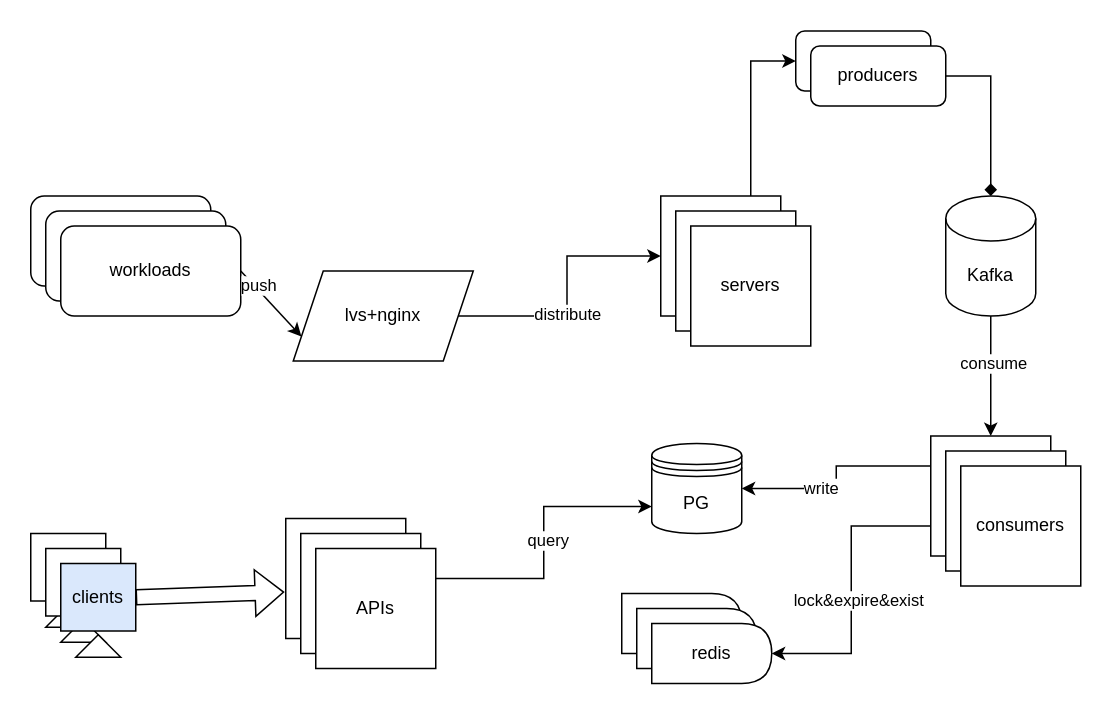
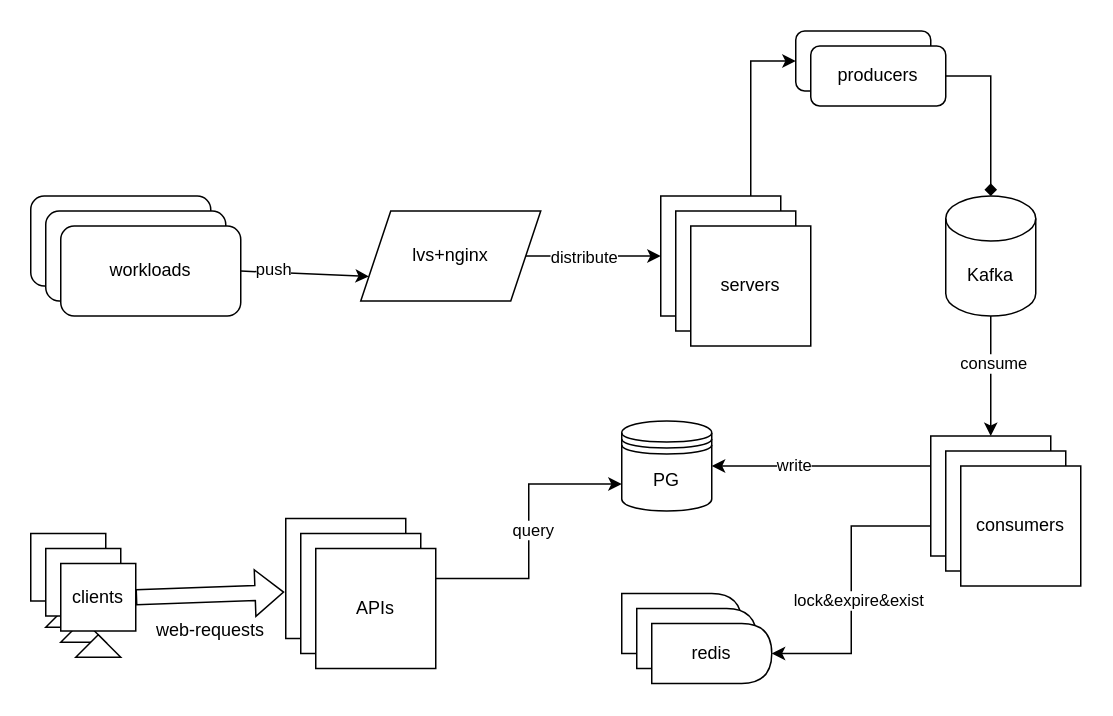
  <mxCell id="0" />
  <mxCell id="1" parent="0" />
  <mxCell id="2" value="" style="rounded=1;whiteSpace=wrap;html=1;" parent="1" vertex="1"><mxGeometry x="20" y="130" width="120" height="60" as="geometry" /></mxCell>
  <mxCell id="3" value="" style="rounded=1;whiteSpace=wrap;html=1;" parent="1" vertex="1"><mxGeometry x="30" y="140" width="120" height="60" as="geometry" /></mxCell>
  <mxCell id="4" value="workloads" style="rounded=1;whiteSpace=wrap;html=1;" parent="1" vertex="1"><mxGeometry x="40" y="150" width="120" height="60" as="geometry" /></mxCell>
  <mxCell id="5" style="edgeStyle=orthogonalEdgeStyle;rounded=0;orthogonalLoop=1;jettySize=auto;html=1;exitX=1;exitY=0.5;exitDx=0;exitDy=0;entryX=0;entryY=0.5;entryDx=0;entryDy=0;" parent="1" source="7" target="9" edge="1"><mxGeometry relative="1" as="geometry" /></mxCell>
  <mxCell id="6" value="distribute" style="edgeLabel;html=1;align=center;verticalAlign=middle;resizable=0;points=[];" parent="5" vertex="1" connectable="0"><mxGeometry x="-0.156" relative="1" as="geometry"><mxPoint as="offset" /></mxGeometry></mxCell>
- <mxCell id="7" value="lvs+nginx" style="shape=parallelogram;perimeter=parallelogramPerimeter;whiteSpace=wrap;html=1;fixedSize=1;" parent="1" vertex="1"><mxGeometry x="195" y="180" width="120" height="60" as="geometry" /></mxCell>
+ <mxCell id="7" value="lvs+nginx" style="shape=parallelogram;perimeter=parallelogramPerimeter;whiteSpace=wrap;html=1;fixedSize=1;" parent="1" vertex="1"><mxGeometry x="240" y="140" width="120" height="60" as="geometry" /></mxCell>
  <mxCell id="8" style="edgeStyle=orthogonalEdgeStyle;rounded=0;orthogonalLoop=1;jettySize=auto;html=1;exitX=0.75;exitY=0;exitDx=0;exitDy=0;entryX=0;entryY=0.5;entryDx=0;entryDy=0;" edge="1" parent="1" source="9" target="41"><mxGeometry relative="1" as="geometry" /></mxCell>
  <mxCell id="9" value="" style="whiteSpace=wrap;html=1;aspect=fixed;" parent="1" vertex="1"><mxGeometry x="440" y="130" width="80" height="80" as="geometry" /></mxCell>
  <mxCell id="10" value="" style="whiteSpace=wrap;html=1;aspect=fixed;" parent="1" vertex="1"><mxGeometry x="450" y="140" width="80" height="80" as="geometry" /></mxCell>
  <mxCell id="11" value="servers" style="whiteSpace=wrap;html=1;aspect=fixed;" parent="1" vertex="1"><mxGeometry x="460" y="150" width="80" height="80" as="geometry" /></mxCell>
  <mxCell id="12" style="edgeStyle=orthogonalEdgeStyle;rounded=0;orthogonalLoop=1;jettySize=auto;html=1;exitX=0.5;exitY=1;exitDx=0;exitDy=0;exitPerimeter=0;entryX=0.5;entryY=0;entryDx=0;entryDy=0;" parent="1" source="14" target="19" edge="1"><mxGeometry relative="1" as="geometry" /></mxCell>
  <mxCell id="13" value="consume" style="edgeLabel;html=1;align=center;verticalAlign=middle;resizable=0;points=[];" parent="12" vertex="1" connectable="0"><mxGeometry x="-0.225" y="1" relative="1" as="geometry"><mxPoint as="offset" /></mxGeometry></mxCell>
  <mxCell id="14" value="Kafka" style="shape=cylinder3;whiteSpace=wrap;html=1;boundedLbl=1;backgroundOutline=1;size=15;" parent="1" vertex="1"><mxGeometry x="630" y="130" width="60" height="80" as="geometry" /></mxCell>
  <mxCell id="15" style="edgeStyle=orthogonalEdgeStyle;rounded=0;orthogonalLoop=1;jettySize=auto;html=1;exitX=0;exitY=0.25;exitDx=0;exitDy=0;entryX=1;entryY=0.5;entryDx=0;entryDy=0;" parent="1" source="19" target="22" edge="1"><mxGeometry relative="1" as="geometry" /></mxCell>
  <mxCell id="16" value="write" style="edgeLabel;html=1;align=center;verticalAlign=middle;resizable=0;points=[];" parent="15" vertex="1" connectable="0"><mxGeometry x="0.26" y="-1" relative="1" as="geometry"><mxPoint as="offset" /></mxGeometry></mxCell>
  <mxCell id="17" style="edgeStyle=orthogonalEdgeStyle;rounded=0;orthogonalLoop=1;jettySize=auto;html=1;exitX=0;exitY=0.75;exitDx=0;exitDy=0;entryX=1;entryY=0.5;entryDx=0;entryDy=0;" parent="1" source="19" target="25" edge="1"><mxGeometry relative="1" as="geometry" /></mxCell>
  <mxCell id="18" value="lock&amp;amp;expire&amp;amp;exist" style="edgeLabel;html=1;align=center;verticalAlign=middle;resizable=0;points=[];" parent="17" vertex="1" connectable="0"><mxGeometry x="0.068" y="4" relative="1" as="geometry"><mxPoint as="offset" /></mxGeometry></mxCell>
  <mxCell id="19" value="" style="whiteSpace=wrap;html=1;aspect=fixed;" parent="1" vertex="1"><mxGeometry x="620" y="290" width="80" height="80" as="geometry" /></mxCell>
  <mxCell id="20" value="" style="whiteSpace=wrap;html=1;aspect=fixed;" parent="1" vertex="1"><mxGeometry x="630" y="300" width="80" height="80" as="geometry" /></mxCell>
  <mxCell id="21" value="consumers" style="whiteSpace=wrap;html=1;aspect=fixed;" parent="1" vertex="1"><mxGeometry x="640" y="310" width="80" height="80" as="geometry" /></mxCell>
- <mxCell id="22" value="PG" style="shape=datastore;whiteSpace=wrap;html=1;" parent="1" vertex="1"><mxGeometry x="434" y="295" width="60" height="60" as="geometry" /></mxCell>
+ <mxCell id="22" value="PG" style="shape=datastore;whiteSpace=wrap;html=1;" parent="1" vertex="1"><mxGeometry x="414" y="280" width="60" height="60" as="geometry" /></mxCell>
  <mxCell id="23" value="" style="shape=delay;whiteSpace=wrap;html=1;" parent="1" vertex="1"><mxGeometry x="414" y="395" width="80" height="40" as="geometry" /></mxCell>
  <mxCell id="24" value="" style="shape=delay;whiteSpace=wrap;html=1;" parent="1" vertex="1"><mxGeometry x="424" y="405" width="80" height="40" as="geometry" /></mxCell>
  <mxCell id="25" value="redis" style="shape=delay;whiteSpace=wrap;html=1;" parent="1" vertex="1"><mxGeometry x="434" y="415" width="80" height="40" as="geometry" /></mxCell>
  <mxCell id="26" value="" style="whiteSpace=wrap;html=1;aspect=fixed;" parent="1" vertex="1"><mxGeometry x="190" y="345" width="80" height="80" as="geometry" /></mxCell>
  <mxCell id="27" value="" style="whiteSpace=wrap;html=1;aspect=fixed;" parent="1" vertex="1"><mxGeometry x="200" y="355" width="80" height="80" as="geometry" /></mxCell>
  <mxCell id="28" style="edgeStyle=orthogonalEdgeStyle;rounded=0;orthogonalLoop=1;jettySize=auto;html=1;exitX=1;exitY=0.25;exitDx=0;exitDy=0;entryX=0;entryY=0.7;entryDx=0;entryDy=0;" parent="1" source="30" target="22" edge="1"><mxGeometry relative="1" as="geometry" /></mxCell>
  <mxCell id="29" value="query" style="edgeLabel;html=1;align=center;verticalAlign=middle;resizable=0;points=[];" parent="28" vertex="1" connectable="0"><mxGeometry x="0.016" y="-2" relative="1" as="geometry"><mxPoint as="offset" /></mxGeometry></mxCell>
  <mxCell id="30" value="APIs" style="whiteSpace=wrap;html=1;aspect=fixed;" parent="1" vertex="1"><mxGeometry x="210" y="365" width="80" height="80" as="geometry" /></mxCell>
  <mxCell id="31" value="" style="endArrow=classic;html=1;rounded=0;exitX=1;exitY=0.5;exitDx=0;exitDy=0;entryX=0;entryY=0.75;entryDx=0;entryDy=0;" parent="1" source="4" target="7" edge="1"><mxGeometry width="50" height="50" relative="1" as="geometry"><mxPoint x="490" y="310" as="sourcePoint" /><mxPoint x="540" y="260" as="targetPoint" /></mxGeometry></mxCell>
  <mxCell id="32" value="push" style="edgeLabel;html=1;align=center;verticalAlign=middle;resizable=0;points=[];" parent="31" vertex="1" connectable="0"><mxGeometry x="-0.51" y="2" relative="1" as="geometry"><mxPoint as="offset" /></mxGeometry></mxCell>
  <mxCell id="33" value="" style="rounded=0;whiteSpace=wrap;html=1;" parent="1" vertex="1"><mxGeometry x="20" y="355" width="50" height="45" as="geometry" /></mxCell>
  <mxCell id="34" value="" style="triangle;whiteSpace=wrap;html=1;rotation=-90;" parent="1" vertex="1"><mxGeometry x="37.5" y="395" width="15" height="30" as="geometry" /></mxCell>
  <mxCell id="35" value="" style="rounded=0;whiteSpace=wrap;html=1;" parent="1" vertex="1"><mxGeometry x="30" y="365" width="50" height="45" as="geometry" /></mxCell>
  <mxCell id="36" value="" style="triangle;whiteSpace=wrap;html=1;rotation=-90;" parent="1" vertex="1"><mxGeometry x="47.5" y="405" width="15" height="30" as="geometry" /></mxCell>
- <mxCell id="37" value="clients" style="rounded=0;whiteSpace=wrap;html=1;fillColor=#dae8fc;" parent="1" vertex="1"><mxGeometry x="40" y="375" width="50" height="45" as="geometry" /></mxCell>
+ <mxCell id="37" value="clients" style="rounded=0;whiteSpace=wrap;html=1;" parent="1" vertex="1"><mxGeometry x="40" y="375" width="50" height="45" as="geometry" /></mxCell>
  <mxCell id="38" value="" style="triangle;whiteSpace=wrap;html=1;rotation=-90;" parent="1" vertex="1"><mxGeometry x="57.5" y="415" width="15" height="30" as="geometry" /></mxCell>
  <mxCell id="39" value="" style="shape=flexArrow;endArrow=classic;html=1;rounded=0;exitX=1;exitY=0.5;exitDx=0;exitDy=0;entryX=-0.012;entryY=0.613;entryDx=0;entryDy=0;entryPerimeter=0;" parent="1" source="37" target="26" edge="1"><mxGeometry width="50" height="50" relative="1" as="geometry"><mxPoint x="420" y="360" as="sourcePoint" /><mxPoint x="470" y="310" as="targetPoint" /></mxGeometry></mxCell>
+ <mxCell id="40" value="web-requests" style="text;html=1;strokeColor=none;fillColor=none;align=center;verticalAlign=middle;whiteSpace=wrap;rounded=0;" parent="1" vertex="1"><mxGeometry x="100" y="405" width="80" height="30" as="geometry" /></mxCell>
  <mxCell id="41" value="" style="rounded=1;whiteSpace=wrap;html=1;" vertex="1" parent="1"><mxGeometry x="530" y="20" width="90" height="40" as="geometry" /></mxCell>
  <mxCell id="42" style="edgeStyle=orthogonalEdgeStyle;rounded=0;orthogonalLoop=1;jettySize=auto;html=1;exitX=1;exitY=0.5;exitDx=0;exitDy=0;entryX=0.5;entryY=0;entryDx=0;entryDy=0;entryPerimeter=0;endArrow=diamond;" edge="1" parent="1" source="43" target="14"><mxGeometry relative="1" as="geometry" /></mxCell>
  <mxCell id="43" value="producers" style="rounded=1;whiteSpace=wrap;html=1;" vertex="1" parent="1"><mxGeometry x="540" y="30" width="90" height="40" as="geometry" /></mxCell>
